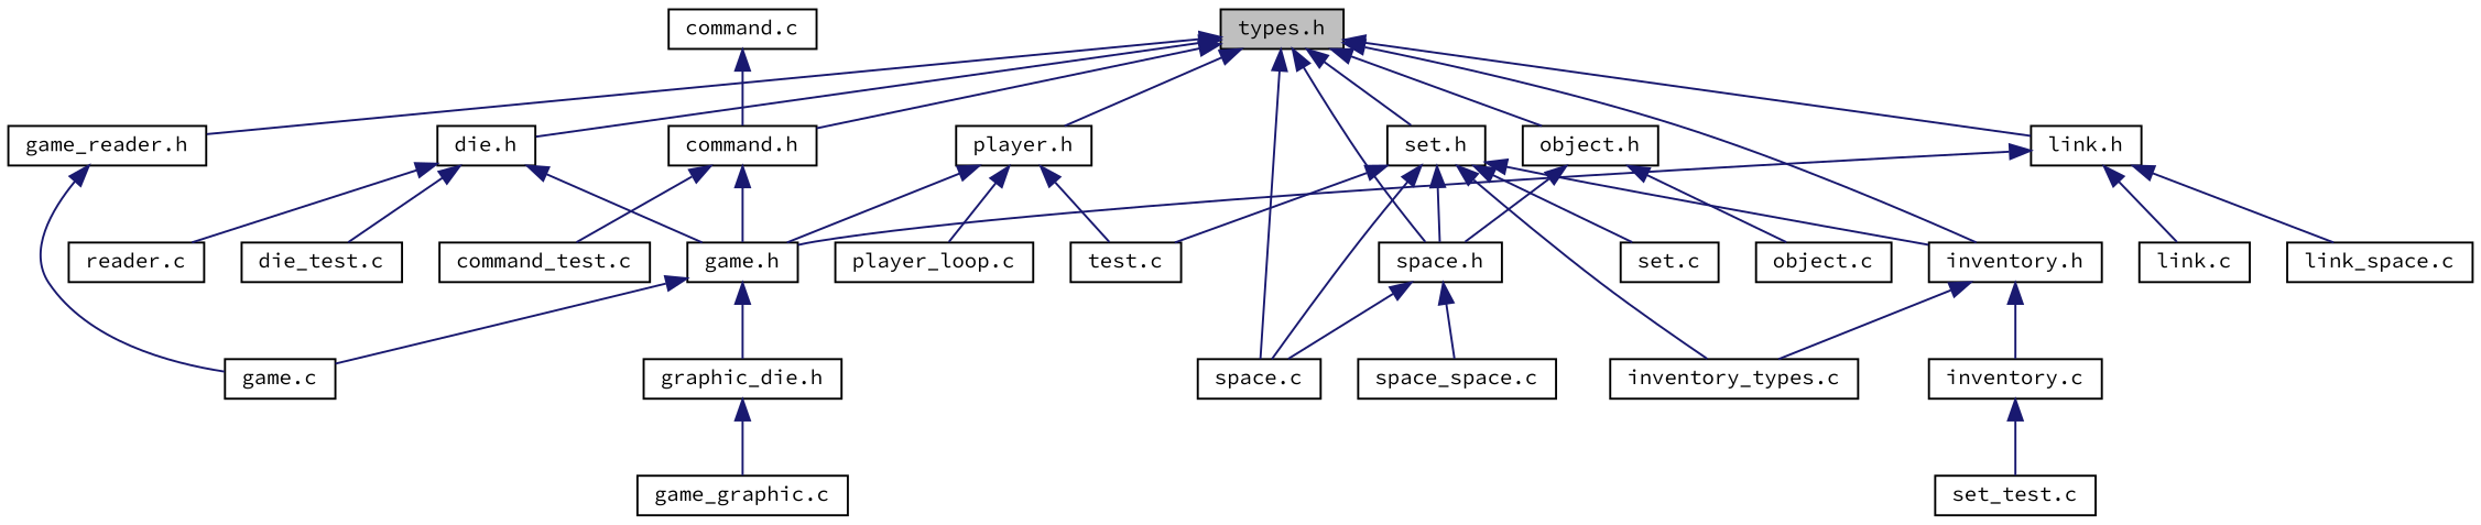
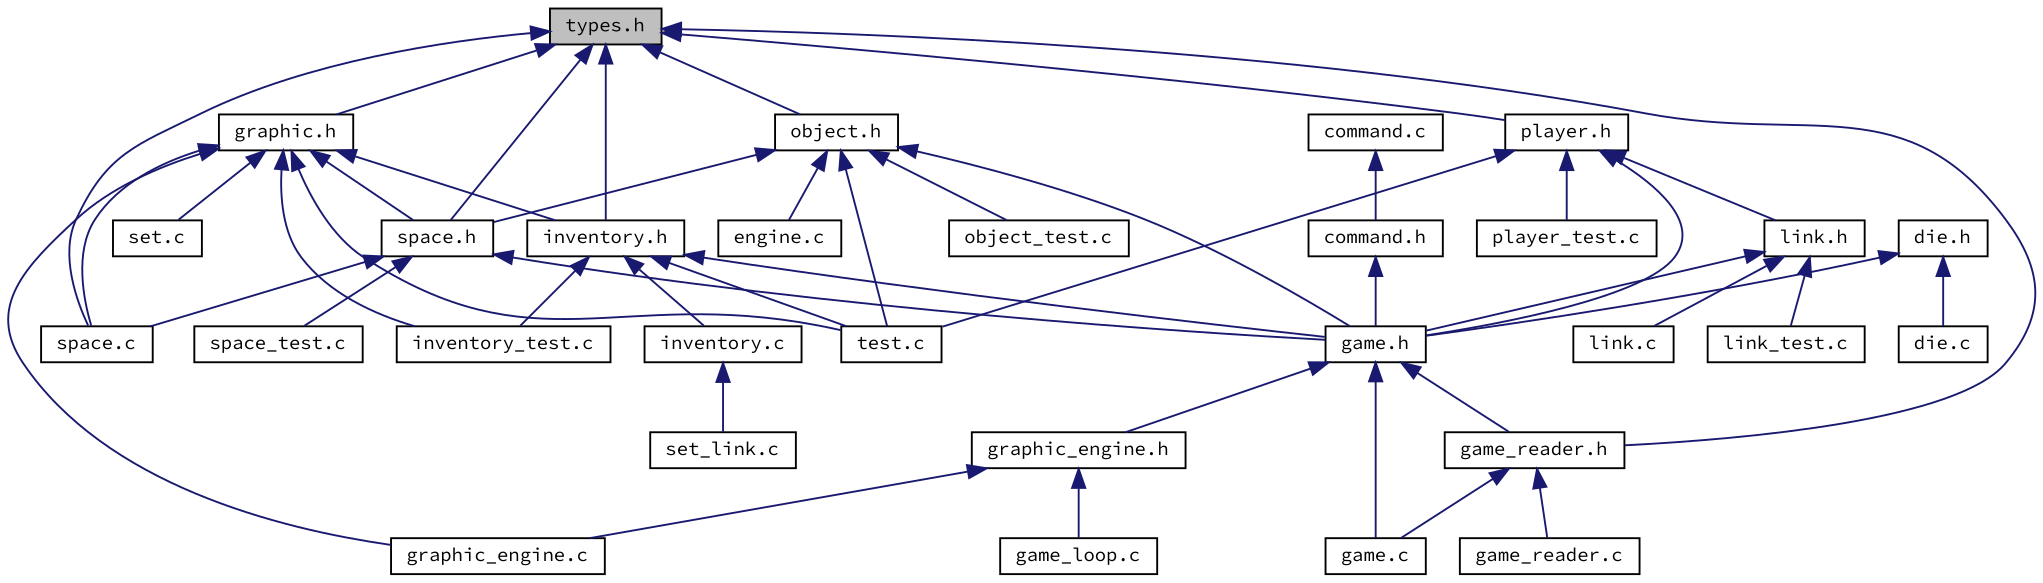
  digraph {
    fontname="Source Code Pro"
    node [color=black fillcolor=white fontname="Source Code Pro" fontsize=10 shape=record style=filled]
    edge [color=midnightblue dir=back fontname="Source Code Pro" fontsize=10 labelfontname=Helvetica labelfontsize=10 style=solid]
    n1 [fillcolor=grey75 fontcolor=black height=0.2 label="types.h" width=0.4]
    n2 [height=0.2 label="command.h" width=0.4]
    n3 [height=0.2 label="game_reader.h" width=0.4]
    n4 [height=0.2 label="die.h" width=0.4]
    n5 [height=0.2 label="space.h" width=0.4]
    n6 [height=0.2 label="space.c" width=0.4]
    n7 [height=0.2 label="object.h" width=0.4]
-   n8 [height=0.2 label="set.h" width=0.4]
+   n8 [height=0.2 label="graphic.h" width=0.4]
    n9 [height=0.2 label="inventory.h" width=0.4]
    n10 [height=0.2 label="player.h" width=0.4]
    n11 [height=0.2 label="link.h" width=0.4]
    n12 [height=0.2 label="game.h" width=0.4]
-   n13 [height=0.2 label="command_test.c" width=0.4]
    n14 [height=0.2 label="game.c" width=0.4]
-   n16 [height=0.2 label="reader.c" width=0.4]
-   n17 [height=0.2 label="die_test.c" width=0.4]
-   n18 [height=0.2 label="space_space.c" width=0.4]
-   n19 [height=0.2 label="object.c" width=0.4]
+   n15 [height=0.2 label="game_reader.c" width=0.4]
+   n16 [height=0.2 label="die.c" width=0.4]
+   n18 [height=0.2 label="space_test.c" width=0.4]
+   n19 [height=0.2 label="engine.c" width=0.4]
    n20 [height=0.2 label="test.c" width=0.4]
-   n23 [height=0.2 label="inventory_types.c" width=0.4]
+   n21 [height=0.2 label="object_test.c" width=0.4]
+   n22 [height=0.2 label="graphic_engine.c" width=0.4]
+   n23 [height=0.2 label="inventory_test.c" width=0.4]
    n24 [height=0.2 label="set.c" width=0.4]
    n25 [height=0.2 label="inventory.c" width=0.4]
-   n26 [height=0.2 label="player_loop.c" width=0.4]
+   n26 [height=0.2 label="player_test.c" width=0.4]
    n27 [height=0.2 label="link.c" width=0.4]
-   n28 [height=0.2 label="link_space.c" width=0.4]
-   n29 [height=0.2 label="graphic_die.h" width=0.4]
+   n28 [height=0.2 label="link_test.c" width=0.4]
+   n29 [height=0.2 label="graphic_engine.h" width=0.4]
    n30 [height=0.2 label="command.c" width=0.4]
-   n31 [height=0.2 label="game_graphic.c" width=0.4]
-   n32 [height=0.2 label="set_test.c" width=0.4]
-   n1 -> n2
+   n31 [height=0.2 label="game_loop.c" width=0.4]
+   n32 [height=0.2 label="set_link.c" width=0.4]
    n1 -> n3
-   n1 -> n4
    n1 -> n5
    n1 -> n6
    n1 -> n7
    n1 -> n8
    n1 -> n9
    n1 -> n10
-   n1 -> n11
+   n10 -> n11
    n2 -> n12
-   n2 -> n13
    n3 -> n14
+   n3 -> n15
    n4 -> n12
    n4 -> n16
-   n4 -> n17
    n5 -> n6
+   n5 -> n12
    n5 -> n18
    n7 -> n5
+   n7 -> n12
    n7 -> n19
+   n7 -> n20
+   n7 -> n21
    n8 -> n5
    n8 -> n6
    n8 -> n9
    n8 -> n20
+   n8 -> n22
    n8 -> n23
    n8 -> n24
+   n9 -> n12
+   n9 -> n20
    n9 -> n23
    n9 -> n25
    n10 -> n12
    n10 -> n20
    n10 -> n26
    n11 -> n12
    n11 -> n27
    n11 -> n28
+   n12 -> n3
    n12 -> n14
    n12 -> n29
    n25 -> n32
+   n29 -> n22
    n29 -> n31
    n30 -> n2
  }
